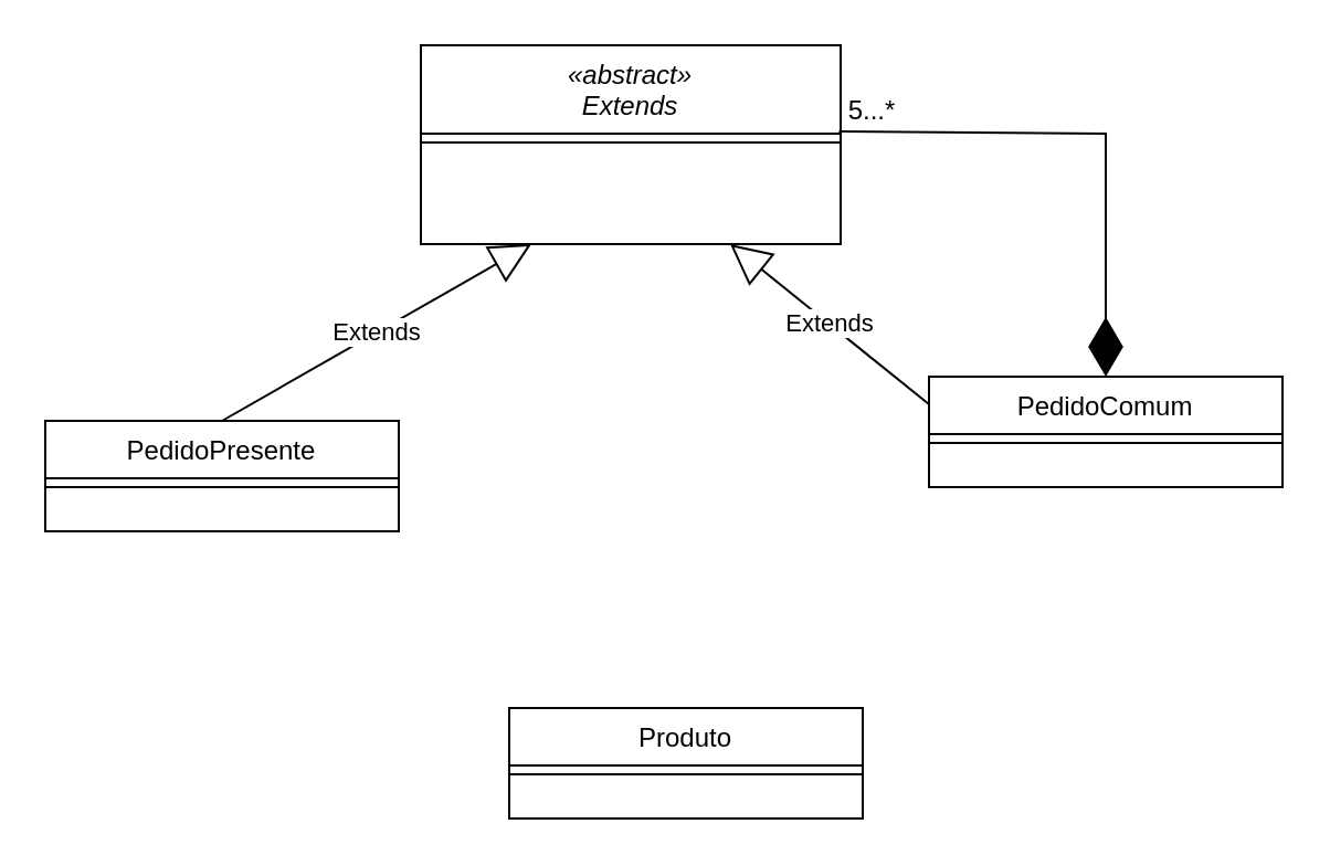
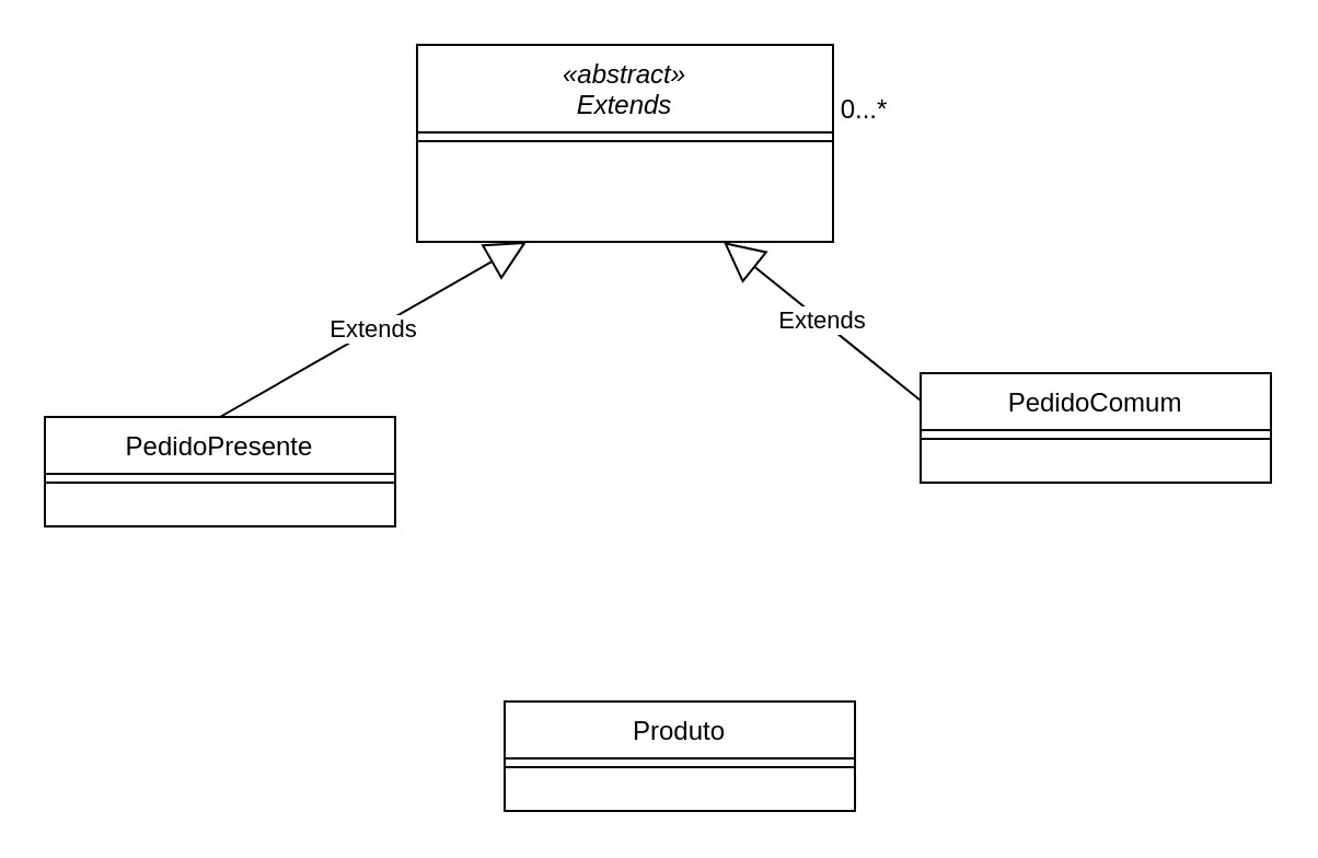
  <mxCell id="0" />
  <mxCell id="1" parent="0" />
  <mxCell id="2" value="«abstract»&#10;Extends" style="swimlane;fontStyle=2;align=center;verticalAlign=top;childLayout=stackLayout;horizontal=1;startSize=40;horizontalStack=0;resizeParent=1;resizeLast=0;collapsible=1;marginBottom=0;rounded=0;shadow=0;strokeWidth=1;" parent="1" vertex="1"><mxGeometry x="190" y="20" width="190" height="90" as="geometry"><mxRectangle x="220" y="120" width="160" height="26" as="alternateBounds" /></mxGeometry></mxCell>
  <mxCell id="3" value="" style="line;html=1;strokeWidth=1;align=left;verticalAlign=middle;spacingTop=-1;spacingLeft=3;spacingRight=3;rotatable=0;labelPosition=right;points=[];portConstraint=eastwest;" parent="2" vertex="1"><mxGeometry y="40" width="190" height="8" as="geometry" /></mxCell>
  <mxCell id="4" value="PedidoPresente" style="swimlane;fontStyle=0;align=center;verticalAlign=top;childLayout=stackLayout;horizontal=1;startSize=26;horizontalStack=0;resizeParent=1;resizeLast=0;collapsible=1;marginBottom=0;rounded=0;shadow=0;strokeWidth=1;" parent="1" vertex="1"><mxGeometry x="20" y="190" width="160" height="50" as="geometry"><mxRectangle x="340" y="380" width="170" height="26" as="alternateBounds" /></mxGeometry></mxCell>
  <mxCell id="5" value="" style="line;html=1;strokeWidth=1;align=left;verticalAlign=middle;spacingTop=-1;spacingLeft=3;spacingRight=3;rotatable=0;labelPosition=right;points=[];portConstraint=eastwest;" parent="4" vertex="1"><mxGeometry y="26" width="160" height="8" as="geometry" /></mxCell>
  <mxCell id="6" value="Produto" style="swimlane;fontStyle=0;align=center;verticalAlign=top;childLayout=stackLayout;horizontal=1;startSize=26;horizontalStack=0;resizeParent=1;resizeLast=0;collapsible=1;marginBottom=0;rounded=0;shadow=0;strokeWidth=1;" parent="1" vertex="1"><mxGeometry x="230" y="320" width="160" height="50" as="geometry"><mxRectangle x="340" y="380" width="170" height="26" as="alternateBounds" /></mxGeometry></mxCell>
  <mxCell id="7" value="" style="line;html=1;strokeWidth=1;align=left;verticalAlign=middle;spacingTop=-1;spacingLeft=3;spacingRight=3;rotatable=0;labelPosition=right;points=[];portConstraint=eastwest;" parent="6" vertex="1"><mxGeometry y="26" width="160" height="8" as="geometry" /></mxCell>
  <mxCell id="8" value="PedidoComum" style="swimlane;fontStyle=0;align=center;verticalAlign=top;childLayout=stackLayout;horizontal=1;startSize=26;horizontalStack=0;resizeParent=1;resizeLast=0;collapsible=1;marginBottom=0;rounded=0;shadow=0;strokeWidth=1;" vertex="1" parent="1"><mxGeometry x="420" y="170" width="160" height="50" as="geometry"><mxRectangle x="340" y="380" width="170" height="26" as="alternateBounds" /></mxGeometry></mxCell>
  <mxCell id="9" value="" style="line;html=1;strokeWidth=1;align=left;verticalAlign=middle;spacingTop=-1;spacingLeft=3;spacingRight=3;rotatable=0;labelPosition=right;points=[];portConstraint=eastwest;" vertex="1" parent="8"><mxGeometry y="26" width="160" height="8" as="geometry" /></mxCell>
- <mxCell id="10" value="" style="endArrow=diamondThin;endFill=1;endSize=24;html=1;rounded=0;exitX=0.996;exitY=0.433;exitDx=0;exitDy=0;exitPerimeter=0;" edge="1" parent="1" source="2" target="8"><mxGeometry width="160" relative="1" as="geometry"><mxPoint x="410" y="60" as="sourcePoint" /><mxPoint x="570" y="60" as="targetPoint" /><Array as="points"><mxPoint x="500" y="60" /></Array></mxGeometry></mxCell>
  <mxCell id="11" value="Extends" style="endArrow=block;endSize=16;endFill=0;html=1;rounded=0;exitX=0;exitY=0.25;exitDx=0;exitDy=0;" edge="1" parent="1" source="8"><mxGeometry width="160" relative="1" as="geometry"><mxPoint x="320" y="150" as="sourcePoint" /><mxPoint x="330" y="110" as="targetPoint" /></mxGeometry></mxCell>
  <mxCell id="12" value="Extends" style="endArrow=block;endSize=16;endFill=0;html=1;rounded=0;exitX=0.5;exitY=0;exitDx=0;exitDy=0;" edge="1" parent="1" source="4"><mxGeometry width="160" relative="1" as="geometry"><mxPoint x="210" y="162.5" as="sourcePoint" /><mxPoint x="240" y="110" as="targetPoint" /></mxGeometry></mxCell>
- <mxCell id="13" value="5...*" style="text;html=1;align=center;verticalAlign=middle;resizable=0;points=[];autosize=1;strokeColor=none;fillColor=none;" vertex="1" parent="1"><mxGeometry x="374" y="35" width="40" height="30" as="geometry" /></mxCell>
+ <mxCell id="13" value="0...*" style="text;html=1;align=center;verticalAlign=middle;resizable=0;points=[];autosize=1;strokeColor=none;fillColor=none;" vertex="1" parent="1"><mxGeometry x="374" y="35" width="40" height="30" as="geometry" /></mxCell>
